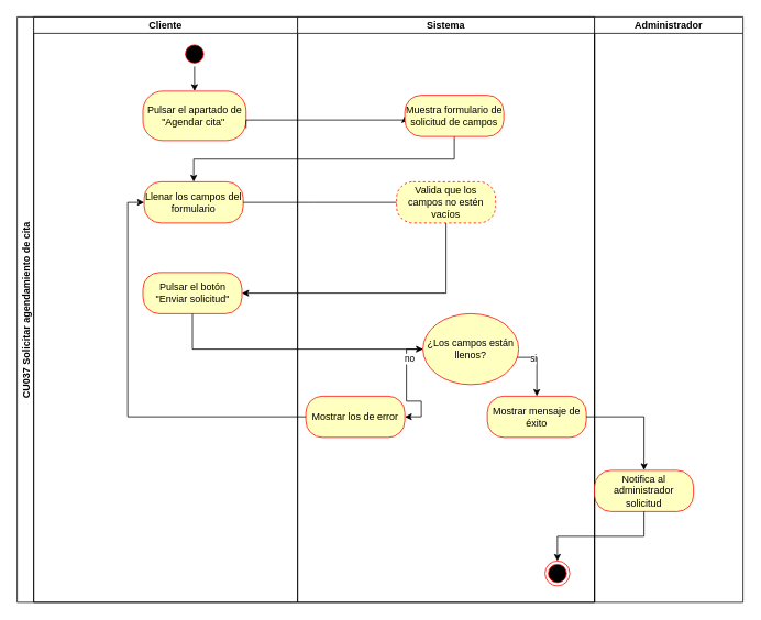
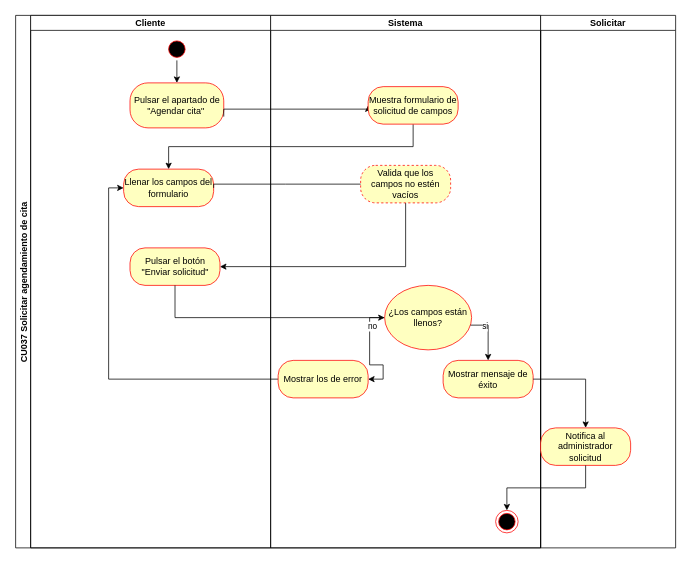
  <mxCell id="0" />
  <mxCell id="1" parent="0" />
  <mxCell id="2" value="CU037 Solicitar agendamiento de cita" style="swimlane;childLayout=stackLayout;resizeParent=1;resizeParentMax=0;startSize=20;horizontal=0;horizontalStack=1;" vertex="1" parent="1"><mxGeometry x="20" y="20" width="700" height="710" as="geometry"><mxRectangle x="200" y="80" width="40" height="50" as="alternateBounds" /></mxGeometry></mxCell>
  <mxCell id="3" value="Cliente" style="swimlane;startSize=20;" vertex="1" parent="2"><mxGeometry x="20" width="320" height="710" as="geometry" /></mxCell>
  <mxCell id="4" style="edgeStyle=orthogonalEdgeStyle;rounded=0;orthogonalLoop=1;jettySize=auto;html=1;exitX=0.5;exitY=1;exitDx=0;exitDy=0;entryX=0.5;entryY=0;entryDx=0;entryDy=0;" edge="1" parent="3" source="5" target="6"><mxGeometry relative="1" as="geometry" /></mxCell>
  <mxCell id="5" value="" style="ellipse;html=1;shape=startState;fillColor=#000000;strokeColor=#ff0000;fillStyle=auto;" vertex="1" parent="3"><mxGeometry x="180" y="30" width="30" height="30" as="geometry" /></mxCell>
  <mxCell id="6" value="&lt;font style=&quot;vertical-align: inherit;&quot;&gt;&lt;font style=&quot;vertical-align: inherit;&quot;&gt;&lt;font style=&quot;vertical-align: inherit;&quot;&gt;&lt;font style=&quot;vertical-align: inherit;&quot;&gt;Pulsar el apartado de &quot;Agendar cita&quot;&amp;nbsp;&lt;/font&gt;&lt;/font&gt;&lt;/font&gt;&lt;/font&gt;" style="rounded=1;whiteSpace=wrap;html=1;arcSize=40;fontColor=#000000;fillColor=#ffffc0;strokeColor=#ff0000;" vertex="1" parent="3"><mxGeometry x="132.5" y="90" width="125" height="60" as="geometry" /></mxCell>
- <mxCell id="7" value="&lt;font style=&quot;vertical-align: inherit;&quot;&gt;&lt;font style=&quot;vertical-align: inherit;&quot;&gt;Llenar los campos del formulario&lt;/font&gt;&lt;/font&gt;" style="rounded=1;whiteSpace=wrap;html=1;arcSize=40;fontColor=#000000;fillColor=#ffffc0;strokeColor=#ff0000;" vertex="1" parent="3"><mxGeometry x="134" y="200" width="120" height="50" as="geometry" /></mxCell>
+ <mxCell id="7" value="&lt;font style=&quot;vertical-align: inherit;&quot;&gt;&lt;font style=&quot;vertical-align: inherit;&quot;&gt;Llenar los campos del formulario&lt;/font&gt;&lt;/font&gt;" style="rounded=1;whiteSpace=wrap;html=1;arcSize=40;fontColor=#000000;fillColor=#ffffc0;strokeColor=#ff0000;" vertex="1" parent="3"><mxGeometry x="124" y="205" width="120" height="50" as="geometry" /></mxCell>
  <mxCell id="8" value="Pulsar el botón &quot;Enviar solicitud&quot;" style="rounded=1;whiteSpace=wrap;html=1;arcSize=40;fontColor=#000000;fillColor=#ffffc0;strokeColor=#ff0000;" vertex="1" parent="3"><mxGeometry x="132.5" y="310" width="120" height="50" as="geometry" /></mxCell>
  <mxCell id="9" style="edgeStyle=orthogonalEdgeStyle;rounded=0;orthogonalLoop=1;jettySize=auto;html=1;exitX=1;exitY=0.5;exitDx=0;exitDy=0;entryX=0;entryY=0.5;entryDx=0;entryDy=0;" edge="1" parent="2" source="7"><mxGeometry relative="1" as="geometry"><Array as="points"><mxPoint x="360" y="225" /><mxPoint x="360" y="225" /></Array><mxPoint x="520" y="225" as="targetPoint" /></mxGeometry></mxCell>
  <mxCell id="10" style="edgeStyle=orthogonalEdgeStyle;rounded=0;orthogonalLoop=1;jettySize=auto;html=1;exitX=1;exitY=0.75;exitDx=0;exitDy=0;entryX=0;entryY=0.5;entryDx=0;entryDy=0;" edge="1" parent="2" source="6" target="19"><mxGeometry relative="1" as="geometry"><mxPoint x="530.0" y="130" as="targetPoint" /><Array as="points"><mxPoint x="278" y="125" /></Array></mxGeometry></mxCell>
  <mxCell id="11" style="edgeStyle=orthogonalEdgeStyle;rounded=0;orthogonalLoop=1;jettySize=auto;html=1;exitX=0.5;exitY=1;exitDx=0;exitDy=0;entryX=0.5;entryY=0;entryDx=0;entryDy=0;" edge="1" parent="2" source="19" target="7"><mxGeometry relative="1" as="geometry" /></mxCell>
  <mxCell id="12" style="edgeStyle=orthogonalEdgeStyle;rounded=0;orthogonalLoop=1;jettySize=auto;html=1;exitX=0.5;exitY=1;exitDx=0;exitDy=0;entryX=1;entryY=0.5;entryDx=0;entryDy=0;" edge="1" parent="2" source="18" target="8"><mxGeometry relative="1" as="geometry"><Array as="points"><mxPoint x="520" y="335" /></Array><mxPoint x="605" y="340" as="targetPoint" /></mxGeometry></mxCell>
  <mxCell id="13" style="edgeStyle=orthogonalEdgeStyle;rounded=0;orthogonalLoop=1;jettySize=auto;html=1;exitX=0.5;exitY=1;exitDx=0;exitDy=0;entryX=0;entryY=0.5;entryDx=0;entryDy=0;" edge="1" parent="2" source="8" target="22"><mxGeometry relative="1" as="geometry"><mxPoint x="180" y="470" as="targetPoint" /></mxGeometry></mxCell>
  <mxCell id="14" style="edgeStyle=orthogonalEdgeStyle;rounded=0;orthogonalLoop=1;jettySize=auto;html=1;entryX=0;entryY=0.5;entryDx=0;entryDy=0;" edge="1" parent="2" source="26" target="7"><mxGeometry relative="1" as="geometry" /></mxCell>
  <mxCell id="15" value="Sistema" style="swimlane;startSize=20;" vertex="1" parent="2"><mxGeometry x="340" width="360" height="710" as="geometry" /></mxCell>
  <mxCell id="16" value="" style="ellipse;html=1;shape=endState;fillColor=#000000;strokeColor=#ff0000;" vertex="1" parent="15"><mxGeometry x="300" y="660" width="30" height="30" as="geometry" /></mxCell>
  <mxCell id="17" style="edgeStyle=orthogonalEdgeStyle;rounded=0;orthogonalLoop=1;jettySize=auto;html=1;exitX=0.5;exitY=1;exitDx=0;exitDy=0;" edge="1" parent="15"><mxGeometry relative="1" as="geometry"><mxPoint x="86" y="360" as="sourcePoint" /><mxPoint x="86" y="360" as="targetPoint" /></mxGeometry></mxCell>
  <mxCell id="18" value="Valida que los campos no estén vacíos" style="rounded=1;whiteSpace=wrap;html=1;arcSize=40;fontColor=#000000;fillColor=#ffffc0;strokeColor=#ff0000;dashed=1;" vertex="1" parent="15"><mxGeometry x="120" y="200" width="120" height="50" as="geometry" /></mxCell>
  <mxCell id="19" value="&lt;font style=&quot;vertical-align: inherit;&quot;&gt;&lt;font style=&quot;vertical-align: inherit;&quot;&gt;&lt;font style=&quot;vertical-align: inherit;&quot;&gt;&lt;font style=&quot;vertical-align: inherit;&quot;&gt;Muestra formulario de solicitud de campos&lt;/font&gt;&lt;/font&gt;&lt;/font&gt;&lt;/font&gt;" style="rounded=1;whiteSpace=wrap;html=1;arcSize=40;fontColor=#000000;fillColor=#ffffc0;strokeColor=#ff0000;" vertex="1" parent="15"><mxGeometry x="130" y="95" width="120" height="50" as="geometry" /></mxCell>
  <mxCell id="20" style="edgeStyle=orthogonalEdgeStyle;rounded=0;orthogonalLoop=1;jettySize=auto;html=1;entryX=1;entryY=0.5;entryDx=0;entryDy=0;" edge="1" parent="15" source="22" target="26"><mxGeometry relative="1" as="geometry" /></mxCell>
  <mxCell id="21" value="no" style="edgeLabel;html=1;align=center;verticalAlign=middle;resizable=0;points=[];" connectable="0" vertex="1" parent="20"><mxGeometry x="-0.56" y="3" relative="1" as="geometry"><mxPoint as="offset" /></mxGeometry></mxCell>
  <mxCell id="22" value="¿Los campos están llenos?" style="ellipse;whiteSpace=wrap;html=1;fontColor=#000000;fillColor=#ffffc0;strokeColor=#ff0000;" vertex="1" parent="15"><mxGeometry x="152" y="360" width="116" height="86" as="geometry" /></mxCell>
  <mxCell id="23" value="&lt;font style=&quot;vertical-align: inherit;&quot;&gt;&lt;font style=&quot;vertical-align: inherit;&quot;&gt;&lt;font style=&quot;vertical-align: inherit;&quot;&gt;&lt;font style=&quot;vertical-align: inherit;&quot;&gt;Mostrar mensaje de éxito&lt;/font&gt;&lt;/font&gt;&lt;/font&gt;&lt;/font&gt;" style="rounded=1;whiteSpace=wrap;html=1;arcSize=40;fontColor=#000000;fillColor=#ffffc0;strokeColor=#ff0000;" vertex="1" parent="15"><mxGeometry x="230" y="460" width="120" height="50" as="geometry" /></mxCell>
  <mxCell id="24" value="" style="edgeStyle=orthogonalEdgeStyle;rounded=0;orthogonalLoop=1;jettySize=auto;html=1;entryX=0.5;entryY=0;entryDx=0;entryDy=0;" edge="1" parent="15" source="22" target="23"><mxGeometry relative="1" as="geometry"><mxPoint x="800" y="543" as="sourcePoint" /><mxPoint x="845" y="680" as="targetPoint" /><Array as="points"><mxPoint x="290" y="413" /></Array></mxGeometry></mxCell>
  <mxCell id="25" value="si" style="edgeLabel;html=1;align=center;verticalAlign=middle;resizable=0;points=[];" connectable="0" vertex="1" parent="24"><mxGeometry x="-0.448" y="-1" relative="1" as="geometry"><mxPoint as="offset" /></mxGeometry></mxCell>
  <mxCell id="26" value="&lt;font style=&quot;vertical-align: inherit;&quot;&gt;&lt;font style=&quot;vertical-align: inherit;&quot;&gt;&lt;font style=&quot;vertical-align: inherit;&quot;&gt;&lt;font style=&quot;vertical-align: inherit;&quot;&gt;Mostrar los de error&lt;/font&gt;&lt;/font&gt;&lt;/font&gt;&lt;/font&gt;" style="rounded=1;whiteSpace=wrap;html=1;arcSize=40;fontColor=#000000;fillColor=#ffffc0;strokeColor=#ff0000;" vertex="1" parent="15"><mxGeometry x="10" y="460" width="120" height="50" as="geometry" /></mxCell>
- <mxCell id="27" value="Administrador" style="swimlane;startSize=20;" vertex="1" parent="1"><mxGeometry x="720" y="20" width="180" height="710" as="geometry" /></mxCell>
+ <mxCell id="27" value="Solicitar" style="swimlane;startSize=20;" vertex="1" parent="1"><mxGeometry x="720" y="20" width="180" height="710" as="geometry" /></mxCell>
  <mxCell id="28" value="&lt;font style=&quot;vertical-align: inherit;&quot;&gt;&lt;font style=&quot;vertical-align: inherit;&quot;&gt;&lt;font style=&quot;vertical-align: inherit;&quot;&gt;&lt;font style=&quot;vertical-align: inherit;&quot;&gt;Notifica al administrador solicitud&lt;/font&gt;&lt;/font&gt;&lt;/font&gt;&lt;/font&gt;" style="rounded=1;whiteSpace=wrap;html=1;arcSize=40;fontColor=#000000;fillColor=#ffffc0;strokeColor=#ff0000;" vertex="1" parent="27"><mxGeometry y="550" width="120" height="50" as="geometry" /></mxCell>
  <mxCell id="29" style="edgeStyle=orthogonalEdgeStyle;rounded=0;orthogonalLoop=1;jettySize=auto;html=1;exitX=0.5;exitY=1;exitDx=0;exitDy=0;entryX=0.5;entryY=0;entryDx=0;entryDy=0;" edge="1" parent="1" source="28" target="16"><mxGeometry relative="1" as="geometry" /></mxCell>
  <mxCell id="30" style="edgeStyle=orthogonalEdgeStyle;rounded=0;orthogonalLoop=1;jettySize=auto;html=1;entryX=0.5;entryY=0;entryDx=0;entryDy=0;" edge="1" parent="1" source="23" target="28"><mxGeometry relative="1" as="geometry" /></mxCell>
